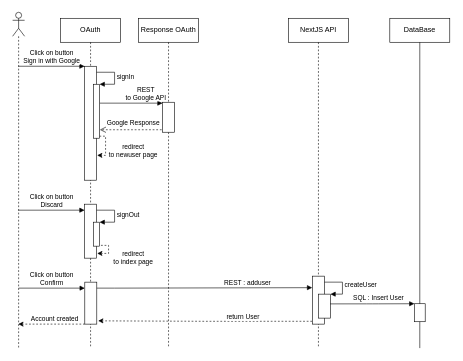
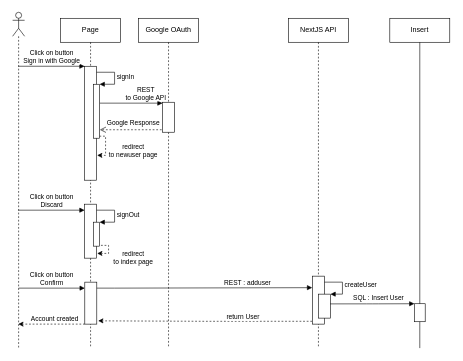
  <mxCell id="0" />
  <mxCell id="1" parent="0" />
  <mxCell id="2" value="NextJS API" style="shape=umlLifeline;perimeter=lifelinePerimeter;whiteSpace=wrap;html=1;container=1;collapsible=0;recursiveResize=0;outlineConnect=0;" parent="1" vertex="1"><mxGeometry x="480" y="30" width="100" height="550" as="geometry" /></mxCell>
- <mxCell id="3" value="DataBase" style="shape=umlLifeline;perimeter=lifelinePerimeter;whiteSpace=wrap;html=1;container=1;collapsible=0;recursiveResize=0;outlineConnect=0;lifelineDashed=0;" parent="1" vertex="1"><mxGeometry x="649" y="30" width="100" height="550" as="geometry" /></mxCell>
- <mxCell id="4" value="OAuth" style="shape=umlLifeline;perimeter=lifelinePerimeter;whiteSpace=wrap;html=1;container=1;collapsible=0;recursiveResize=0;outlineConnect=0;" parent="1" vertex="1"><mxGeometry x="100" y="30" width="100" height="550" as="geometry" /></mxCell>
+ <mxCell id="3" value="Insert" style="shape=umlLifeline;perimeter=lifelinePerimeter;whiteSpace=wrap;html=1;container=1;collapsible=0;recursiveResize=0;outlineConnect=0;lifelineDashed=0;" parent="1" vertex="1"><mxGeometry x="649" y="30" width="100" height="550" as="geometry" /></mxCell>
+ <mxCell id="4" value="Page" style="shape=umlLifeline;perimeter=lifelinePerimeter;whiteSpace=wrap;html=1;container=1;collapsible=0;recursiveResize=0;outlineConnect=0;" parent="1" vertex="1"><mxGeometry x="100" y="30" width="100" height="550" as="geometry" /></mxCell>
  <mxCell id="5" value="" style="html=1;points=[];perimeter=orthogonalPerimeter;" parent="4" vertex="1"><mxGeometry x="40" y="80" width="20" height="190" as="geometry" /></mxCell>
  <mxCell id="6" value="" style="html=1;points=[];perimeter=orthogonalPerimeter;" parent="4" vertex="1"><mxGeometry x="40" y="310" width="20" height="90" as="geometry" /></mxCell>
  <mxCell id="7" value="Click on button&lt;br&gt;Discard" style="html=1;verticalAlign=bottom;endArrow=block;entryX=0;entryY=0;" parent="4" edge="1"><mxGeometry relative="1" as="geometry"><mxPoint x="-70.37" y="320.0" as="sourcePoint" /><mxPoint x="40" y="320.0" as="targetPoint" /></mxGeometry></mxCell>
  <mxCell id="8" value="" style="html=1;points=[];perimeter=orthogonalPerimeter;" parent="4" vertex="1"><mxGeometry x="55" y="340" width="10" height="40" as="geometry" /></mxCell>
  <mxCell id="9" value="signOut" style="edgeStyle=orthogonalEdgeStyle;html=1;align=left;spacingLeft=2;endArrow=block;rounded=0;entryX=1;entryY=0;" parent="4" target="8" edge="1"><mxGeometry relative="1" as="geometry"><mxPoint x="60" y="320" as="sourcePoint" /><Array as="points"><mxPoint x="90" y="320" /></Array></mxGeometry></mxCell>
  <mxCell id="10" style="edgeStyle=orthogonalEdgeStyle;html=1;entryX=1.049;entryY=0.782;entryDx=0;entryDy=0;entryPerimeter=0;rounded=0;exitX=0.975;exitY=0.962;exitDx=0;exitDy=0;exitPerimeter=0;dashed=1;" parent="4" source="12" target="5" edge="1"><mxGeometry relative="1" as="geometry" /></mxCell>
  <mxCell id="11" value="redirect&lt;br style=&quot;border-color: var(--border-color);&quot;&gt;to newuser page" style="edgeLabel;html=1;align=center;verticalAlign=middle;resizable=0;points=[];" parent="10" vertex="1" connectable="0"><mxGeometry x="-0.286" relative="1" as="geometry"><mxPoint x="45" y="14" as="offset" /></mxGeometry></mxCell>
  <mxCell id="12" value="" style="html=1;points=[];perimeter=orthogonalPerimeter;" parent="4" vertex="1"><mxGeometry x="55" y="110" width="10" height="90" as="geometry" /></mxCell>
  <mxCell id="13" value="signIn" style="edgeStyle=orthogonalEdgeStyle;html=1;align=left;spacingLeft=2;endArrow=block;rounded=0;entryX=1;entryY=0;" parent="4" target="12" edge="1"><mxGeometry relative="1" as="geometry"><mxPoint x="60" y="90" as="sourcePoint" /><Array as="points"><mxPoint x="90" y="90" /></Array></mxGeometry></mxCell>
  <mxCell id="14" style="edgeStyle=orthogonalEdgeStyle;html=1;entryX=1.052;entryY=0.912;entryDx=0;entryDy=0;entryPerimeter=0;rounded=0;exitX=1.23;exitY=0.967;exitDx=0;exitDy=0;exitPerimeter=0;dashed=1;" parent="4" source="8" target="6" edge="1"><mxGeometry relative="1" as="geometry"><mxPoint x="79.94" y="368" as="sourcePoint" /><mxPoint x="76.17" y="400" as="targetPoint" /><Array as="points"><mxPoint x="80" y="379" /><mxPoint x="80" y="392" /></Array></mxGeometry></mxCell>
  <mxCell id="15" value="redirect&lt;br style=&quot;border-color: var(--border-color);&quot;&gt;to index page" style="edgeLabel;html=1;align=center;verticalAlign=middle;resizable=0;points=[];" parent="14" vertex="1" connectable="0"><mxGeometry x="-0.286" relative="1" as="geometry"><mxPoint x="40" y="18" as="offset" /></mxGeometry></mxCell>
  <mxCell id="16" value="" style="html=1;points=[];perimeter=orthogonalPerimeter;" parent="4" vertex="1"><mxGeometry x="40.37" y="440" width="20" height="70" as="geometry" /></mxCell>
  <mxCell id="17" value="Click on button&lt;br&gt;Confirm" style="html=1;verticalAlign=bottom;endArrow=block;entryX=0;entryY=0;" parent="4" edge="1"><mxGeometry relative="1" as="geometry"><mxPoint x="-70.0" y="450.0" as="sourcePoint" /><mxPoint x="40.37" y="450.0" as="targetPoint" /></mxGeometry></mxCell>
  <mxCell id="18" value="REST : adduser" style="edgeStyle=orthogonalEdgeStyle;html=1;align=left;spacingLeft=2;endArrow=block;rounded=0;entryX=-0.022;entryY=0.24;entryDx=0;entryDy=0;entryPerimeter=0;" parent="4" target="28" edge="1"><mxGeometry x="0.165" y="9" relative="1" as="geometry"><mxPoint x="60.37" y="450" as="sourcePoint" /><Array as="points"><mxPoint x="90" y="450" /></Array><mxPoint x="65.37" y="470.0" as="targetPoint" /><mxPoint as="offset" /></mxGeometry></mxCell>
  <mxCell id="19" value="" style="html=1;verticalAlign=bottom;endArrow=open;dashed=1;endSize=8;exitX=-0.073;exitY=0.917;entryX=1.056;entryY=0.843;entryDx=0;entryDy=0;entryPerimeter=0;edgeStyle=orthogonalEdgeStyle;exitDx=0;exitDy=0;exitPerimeter=0;" parent="1" source="25" target="12" edge="1"><mxGeometry x="0.028" y="-2" relative="1" as="geometry"><mxPoint x="190" y="206" as="targetPoint" /><mxPoint as="offset" /></mxGeometry></mxCell>
  <mxCell id="20" value="Google Response" style="edgeLabel;html=1;align=center;verticalAlign=middle;resizable=0;points=[];" parent="19" vertex="1" connectable="0"><mxGeometry x="0.62" y="-1" relative="1" as="geometry"><mxPoint x="35" y="-10" as="offset" /></mxGeometry></mxCell>
  <mxCell id="21" value="REST &lt;br&gt;to Google API" style="html=1;verticalAlign=bottom;endArrow=block;exitX=1.051;exitY=0.339;exitDx=0;exitDy=0;exitPerimeter=0;" parent="1" edge="1"><mxGeometry x="0.456" y="1" relative="1" as="geometry"><mxPoint x="165.51" y="171.51" as="sourcePoint" /><mxPoint x="270" y="171.51" as="targetPoint" /><mxPoint as="offset" /></mxGeometry></mxCell>
  <mxCell id="22" value="" style="shape=umlLifeline;participant=umlActor;perimeter=lifelinePerimeter;whiteSpace=wrap;html=1;container=1;collapsible=0;recursiveResize=0;verticalAlign=top;spacingTop=36;outlineConnect=0;" parent="1" vertex="1"><mxGeometry x="20" y="20" width="20" height="560" as="geometry" /></mxCell>
  <mxCell id="23" value="Click on button&lt;br&gt;Sign in with Google" style="html=1;verticalAlign=bottom;endArrow=block;entryX=0;entryY=0;" parent="1" source="22" target="5" edge="1"><mxGeometry relative="1" as="geometry"><mxPoint x="70" y="110" as="sourcePoint" /></mxGeometry></mxCell>
- <mxCell id="24" value="Response OAuth" style="shape=umlLifeline;perimeter=lifelinePerimeter;whiteSpace=wrap;html=1;container=1;collapsible=0;recursiveResize=0;outlineConnect=0;" parent="1" vertex="1"><mxGeometry x="230" y="30" width="100" height="550" as="geometry" /></mxCell>
+ <mxCell id="24" value="Google OAuth" style="shape=umlLifeline;perimeter=lifelinePerimeter;whiteSpace=wrap;html=1;container=1;collapsible=0;recursiveResize=0;outlineConnect=0;" parent="1" vertex="1"><mxGeometry x="230" y="30" width="100" height="550" as="geometry" /></mxCell>
  <mxCell id="25" value="" style="html=1;points=[];perimeter=orthogonalPerimeter;" parent="24" vertex="1"><mxGeometry x="40" y="140" width="20" height="50" as="geometry" /></mxCell>
  <mxCell id="26" style="edgeStyle=orthogonalEdgeStyle;rounded=0;html=1;entryX=1.115;entryY=0.922;entryDx=0;entryDy=0;entryPerimeter=0;dashed=1;exitX=-0.029;exitY=0.941;exitDx=0;exitDy=0;exitPerimeter=0;" parent="1" source="28" target="16" edge="1"><mxGeometry relative="1" as="geometry" /></mxCell>
  <mxCell id="27" value="return User" style="edgeLabel;html=1;align=center;verticalAlign=middle;resizable=0;points=[];" parent="26" vertex="1" connectable="0"><mxGeometry x="-0.347" y="1" relative="1" as="geometry"><mxPoint x="1" y="-9" as="offset" /></mxGeometry></mxCell>
  <mxCell id="28" value="" style="html=1;points=[];perimeter=orthogonalPerimeter;" parent="1" vertex="1"><mxGeometry x="520" y="460" width="20" height="80" as="geometry" /></mxCell>
  <mxCell id="29" value="" style="html=1;points=[];perimeter=orthogonalPerimeter;" parent="1" vertex="1"><mxGeometry x="530" y="490" width="20" height="40" as="geometry" /></mxCell>
  <mxCell id="30" value="createUser" style="edgeStyle=orthogonalEdgeStyle;html=1;align=left;spacingLeft=2;endArrow=block;rounded=0;entryX=1;entryY=0;" parent="1" target="29" edge="1"><mxGeometry relative="1" as="geometry"><mxPoint x="540" y="470" as="sourcePoint" /><Array as="points"><mxPoint x="570" y="470" /><mxPoint x="570" y="490" /></Array></mxGeometry></mxCell>
  <mxCell id="31" value="" style="html=1;points=[];perimeter=orthogonalPerimeter;" parent="1" vertex="1"><mxGeometry x="690" y="506" width="18" height="30" as="geometry" /></mxCell>
  <mxCell id="32" value="SQL : Insert User" style="html=1;verticalAlign=bottom;endArrow=block;entryX=0;entryY=0;exitX=0.98;exitY=0.256;exitDx=0;exitDy=0;exitPerimeter=0;edgeStyle=orthogonalEdgeStyle;" parent="1" edge="1"><mxGeometry x="0.145" relative="1" as="geometry"><mxPoint x="549.6" y="506.24" as="sourcePoint" /><Array as="points"><mxPoint x="620" y="506" /><mxPoint x="689" y="506" /></Array><mxPoint as="offset" /><mxPoint x="690" y="506" as="targetPoint" /></mxGeometry></mxCell>
  <mxCell id="33" style="edgeStyle=orthogonalEdgeStyle;rounded=0;html=1;dashed=1;" parent="1" source="16" target="22" edge="1"><mxGeometry relative="1" as="geometry"><Array as="points"><mxPoint x="120" y="540" /><mxPoint x="120" y="540" /></Array></mxGeometry></mxCell>
  <mxCell id="34" value="Account created" style="edgeLabel;html=1;align=center;verticalAlign=middle;resizable=0;points=[];" parent="33" vertex="1" connectable="0"><mxGeometry x="0.311" y="-1" relative="1" as="geometry"><mxPoint x="22" y="-9" as="offset" /></mxGeometry></mxCell>
